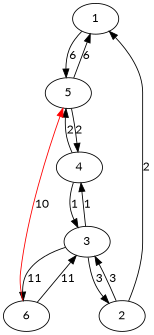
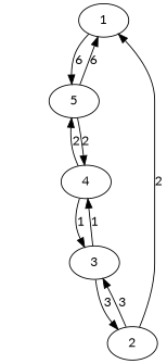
  digraph {
    fontname=Lato
    node [fontname=Lato]
    edge [fontname=Lato]
    1
    5
    2
    3
    4
-   6
    1 -> 5 [label=6]
    5 -> 1 [label=6]
    5 -> 4 [label=2]
    2 -> 1 [label=2]
    2 -> 3 [label=3]
    3 -> 2 [label=3]
    3 -> 4 [label=1]
-   3 -> 6 [label=11]
    4 -> 5 [label=2]
    4 -> 3 [label=1]
-   6 -> 5 [color=red label=10]
-   6 -> 3 [label=11]
  }
